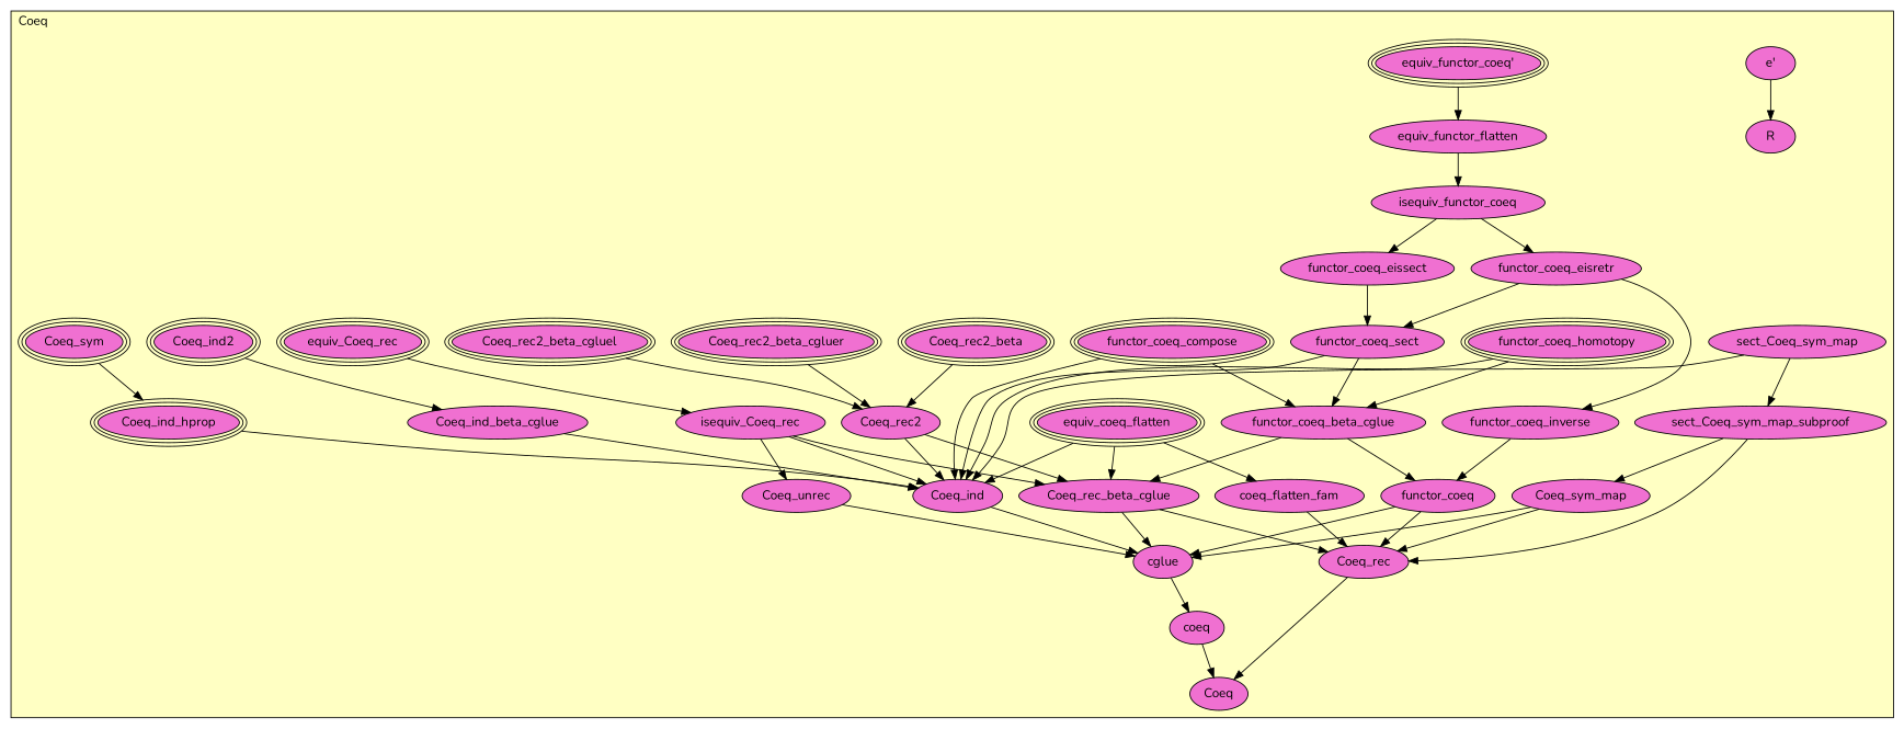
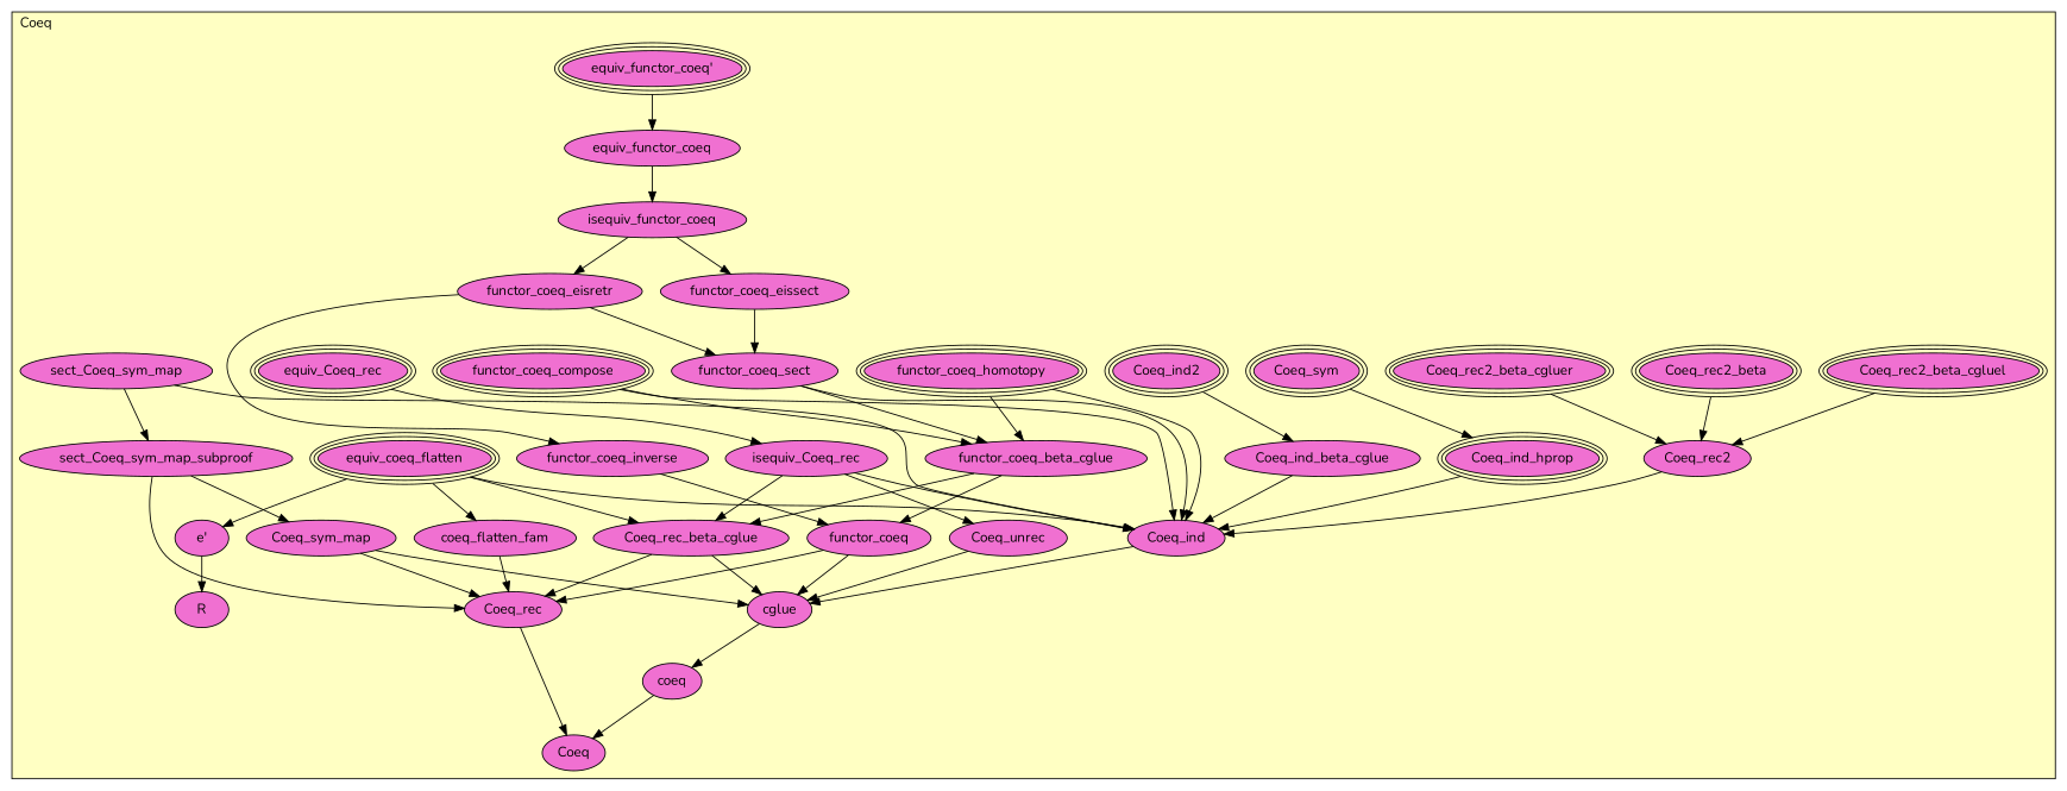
  digraph {
    fontname=Nunito
    node [fillcolor="#F070D1" fontname=Nunito style=filled]
    edge [fontname=Nunito]
    n1 [label=equiv_coeq_flatten peripheries=3]
    n2 [label="e'"]
    n3 [label=R]
    n4 [label=coeq_flatten_fam]
    n5 [label=Coeq_sym peripheries=3]
    n6 [label=sect_Coeq_sym_map]
    n7 [label=sect_Coeq_sym_map_subproof]
    n8 [label=Coeq_sym_map]
    n9 [label=Coeq_ind2 peripheries=3]
    n10 [label=Coeq_rec2_beta_cgluer peripheries=3]
    n11 [label=Coeq_rec2_beta_cgluel peripheries=3]
    n12 [label=Coeq_rec2_beta peripheries=3]
    n13 [label=Coeq_rec2]
    n14 [label="equiv_functor_coeq'" peripheries=3]
-   n15 [label=equiv_functor_flatten]
+   n15 [label=equiv_functor_coeq]
    n16 [label=isequiv_functor_coeq]
    n17 [label=functor_coeq_eisretr]
    n18 [label=functor_coeq_eissect]
    n19 [label=functor_coeq_inverse]
    n20 [label=functor_coeq_sect]
    n21 [label=functor_coeq_homotopy peripheries=3]
    n22 [label=functor_coeq_compose peripheries=3]
    n23 [label=functor_coeq_beta_cglue]
    n24 [label=functor_coeq]
    n25 [label=equiv_Coeq_rec peripheries=3]
    n26 [label=isequiv_Coeq_rec]
    n27 [label=Coeq_unrec]
    n28 [label=Coeq_ind_hprop peripheries=3]
    n29 [label=Coeq_rec_beta_cglue]
    n30 [label=Coeq_rec]
    n31 [label=Coeq_ind_beta_cglue]
    n32 [label=Coeq_ind]
    n33 [label=cglue]
    n34 [label=coeq]
    n35 [label=Coeq]
    subgraph cluster_1 {
      fillcolor="#FFFFC3"
      label=Coeq
      labeljust=l
      style=filled
      n1
      n2
      n3
      n4
      n5
      n6
      n7
      n8
      n9
      n10
      n11
      n12
      n13
      n14
      n15
      n16
      n17
      n18
      n19
      n20
      n21
      n22
      n23
      n24
      n25
      n26
      n27
      n28
      n29
      n30
      n31
      n32
      n33
      n34
      n35
    }
+   n1 -> n2
    n1 -> n4
    n1 -> n29
    n1 -> n32
    n2 -> n3
    n4 -> n30
    n5 -> n28
    n6 -> n7
    n6 -> n32
    n7 -> n8
    n7 -> n30
    n8 -> n30
    n8 -> n33
    n9 -> n31
    n10 -> n13
    n11 -> n13
    n12 -> n13
-   n13 -> n29
    n13 -> n32
    n14 -> n15
    n15 -> n16
    n16 -> n17
    n16 -> n18
    n17 -> n19
    n17 -> n20
    n18 -> n20
    n19 -> n24
    n20 -> n23
    n20 -> n32
    n21 -> n23
    n21 -> n32
    n22 -> n23
    n22 -> n32
    n23 -> n24
    n23 -> n29
    n24 -> n30
    n24 -> n33
    n25 -> n26
    n26 -> n27
    n26 -> n29
    n26 -> n32
    n27 -> n33
    n28 -> n32
    n29 -> n30
    n29 -> n33
    n30 -> n35
    n31 -> n32
    n32 -> n33
    n33 -> n34
    n34 -> n35
  }
